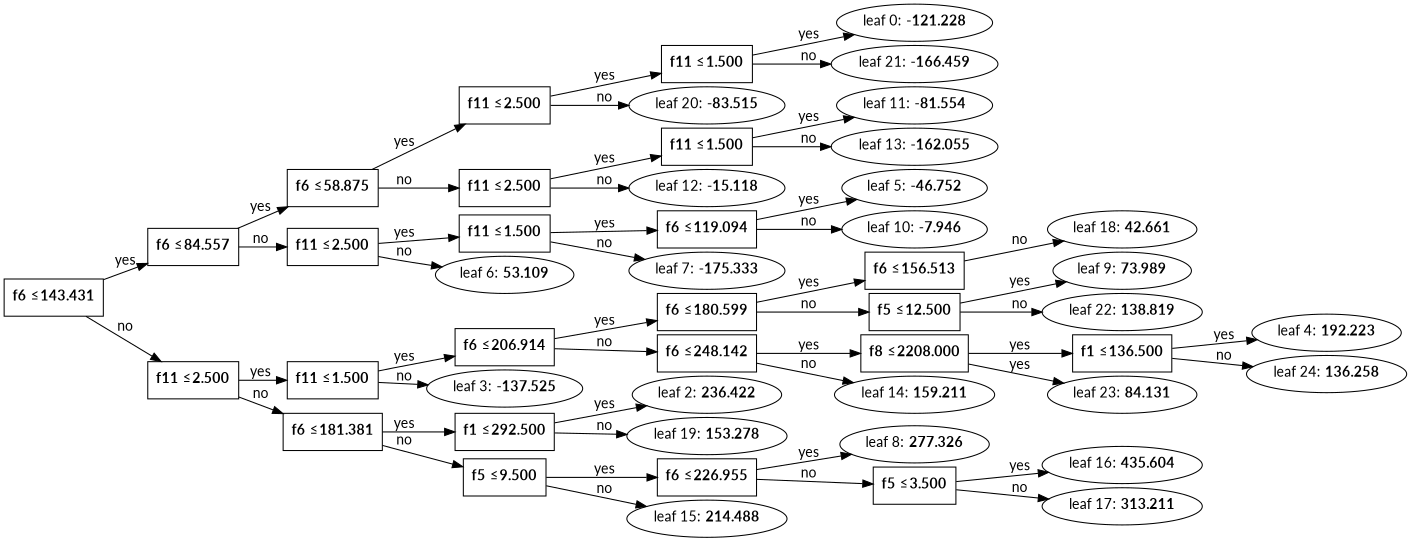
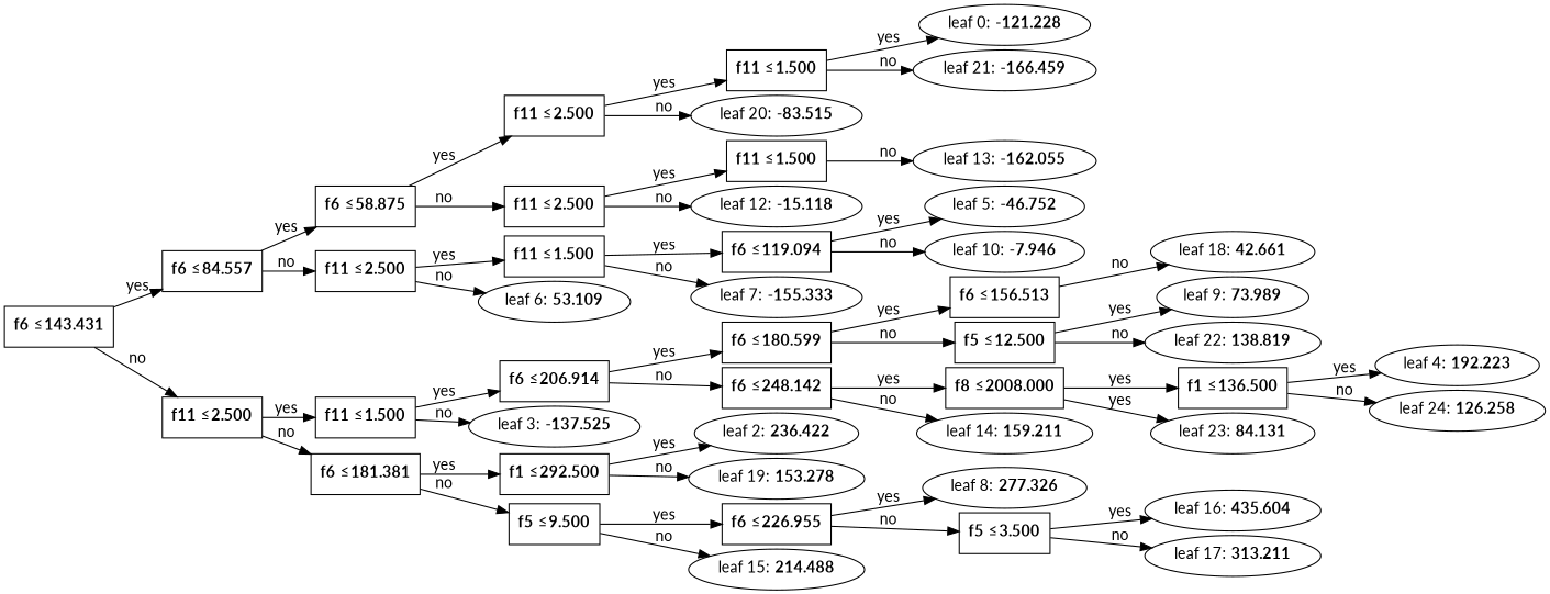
  digraph {
    fontname=Lato
    nodesep=0.05
    rankdir=LR
    ranksep=0.3
    node [color=black fillcolor=white fontname=Lato penwidth=1 shape=ellipse]
    edge [color=black fontname=Lato penwidth=1]
    n1 [label=<leaf 0: <B>-121.228</B>>]
    n2 [label=<<B>f11</B> &#8804;<B>1.500</B>> shape=rectangle]
    n3 [label=<leaf 21: <B>-166.459</B>>]
    n4 [label=<<B>f11</B> &#8804;<B>2.500</B>> shape=rectangle]
    n5 [label=<leaf 20: <B>-83.515</B>>]
    n6 [label=<<B>f6</B> &#8804;<B>58.875</B>> shape=rectangle]
    n7 [label=<<B>f11</B> &#8804;<B>2.500</B>> shape=rectangle]
    n8 [label=<<B>f11</B> &#8804;<B>1.500</B>> shape=rectangle]
    n9 [label=<leaf 12: <B>-15.118</B>>]
-   n10 [label=<leaf 11: <B>-81.554</B>>]
    n11 [label=<leaf 13: <B>-162.055</B>>]
    n12 [label=<<B>f6</B> &#8804;<B>84.557</B>> shape=rectangle]
    n13 [label=<<B>f11</B> &#8804;<B>2.500</B>> shape=rectangle]
    n14 [label=<<B>f11</B> &#8804;<B>1.500</B>> shape=rectangle]
    n15 [label=<leaf 6: <B>53.109</B>>]
    n16 [label=<leaf 5: <B>-46.752</B>>]
    n17 [label=<<B>f6</B> &#8804;<B>119.094</B>> shape=rectangle]
    n18 [label=<leaf 10: <B>-7.946</B>>]
-   n19 [label=<leaf 7: <B>-175.333</B>>]
+   n19 [label=<leaf 7: <B>-155.333</B>>]
    n20 [label=<<B>f6</B> &#8804;<B>143.431</B>> shape=rectangle]
    n21 [label=<<B>f11</B> &#8804;<B>2.500</B>> shape=rectangle]
    n22 [label=<<B>f11</B> &#8804;<B>1.500</B>> shape=rectangle]
    n23 [label=<<B>f6</B> &#8804;<B>181.381</B>> shape=rectangle]
    n24 [label=<<B>f6</B> &#8804;<B>156.513</B>> shape=rectangle]
    n25 [label=<leaf 18: <B>42.661</B>>]
    n26 [label=<<B>f6</B> &#8804;<B>180.599</B>> shape=rectangle]
    n27 [label=<<B>f5</B> &#8804;<B>12.500</B>> shape=rectangle]
    n28 [label=<leaf 9: <B>73.989</B>>]
    n29 [label=<leaf 22: <B>138.819</B>>]
    n30 [label=<<B>f6</B> &#8804;<B>206.914</B>> shape=rectangle]
    n31 [label=<<B>f6</B> &#8804;<B>248.142</B>> shape=rectangle]
-   n32 [label=<<B>f8</B> &#8804;<B>2208.000</B>> shape=rectangle]
+   n32 [label=<<B>f8</B> &#8804;<B>2008.000</B>> shape=rectangle]
    n33 [label=<leaf 14: <B>159.211</B>>]
    n34 [label=<leaf 4: <B>192.223</B>>]
    n35 [label=<<B>f1</B> &#8804;<B>136.500</B>> shape=rectangle]
-   n36 [label=<leaf 24: <B>136.258</B>>]
+   n36 [label=<leaf 24: <B>126.258</B>>]
    n37 [label=<leaf 23: <B>84.131</B>>]
    n38 [label=<leaf 3: <B>-137.525</B>>]
    n39 [label=<<B>f1</B> &#8804;<B>292.500</B>> shape=rectangle]
    n40 [label=<<B>f5</B> &#8804;<B>9.500</B>> shape=rectangle]
    n41 [label=<leaf 2: <B>236.422</B>>]
    n42 [label=<leaf 19: <B>153.278</B>>]
    n43 [label=<<B>f6</B> &#8804;<B>226.955</B>> shape=rectangle]
    n44 [label=<leaf 15: <B>214.488</B>>]
    n45 [label=<leaf 8: <B>277.326</B>>]
    n46 [label=<<B>f5</B> &#8804;<B>3.500</B>> shape=rectangle]
    n47 [label=<leaf 16: <B>435.604</B>>]
    n48 [label=<leaf 17: <B>313.211</B>>]
    n2 -> n1 [label=yes]
    n2 -> n3 [label=no]
    n4 -> n2 [label=yes]
    n4 -> n5 [label=no]
    n6 -> n4 [label=yes]
    n6 -> n7 [label=no]
    n7 -> n8 [label=yes]
    n7 -> n9 [label=no]
-   n8 -> n10 [label=yes]
    n8 -> n11 [label=no]
    n12 -> n6 [label=yes]
    n12 -> n13 [label=no]
    n13 -> n14 [label=yes]
    n13 -> n15 [label=no]
    n14 -> n17 [label=yes]
    n14 -> n19 [label=no]
    n17 -> n16 [label=yes]
    n17 -> n18 [label=no]
    n20 -> n12 [label=yes]
    n20 -> n21 [label=no]
    n21 -> n22 [label=yes]
    n21 -> n23 [label=no]
    n22 -> n30 [label=yes]
    n22 -> n38 [label=no]
    n23 -> n39 [label=yes]
    n23 -> n40 [label=no]
    n24 -> n25 [label=no]
    n26 -> n24 [label=yes]
    n26 -> n27 [label=no]
    n27 -> n28 [label=yes]
    n27 -> n29 [label=no]
    n30 -> n26 [label=yes]
    n30 -> n31 [label=no]
    n31 -> n32 [label=yes]
    n31 -> n33 [label=no]
    n32 -> n35 [label=yes]
    n32 -> n37 [label=yes]
    n35 -> n34 [label=yes]
    n35 -> n36 [label=no]
    n39 -> n41 [label=yes]
    n39 -> n42 [label=no]
    n40 -> n43 [label=yes]
    n40 -> n44 [label=no]
    n43 -> n45 [label=yes]
    n43 -> n46 [label=no]
    n46 -> n47 [label=yes]
    n46 -> n48 [label=no]
  }
